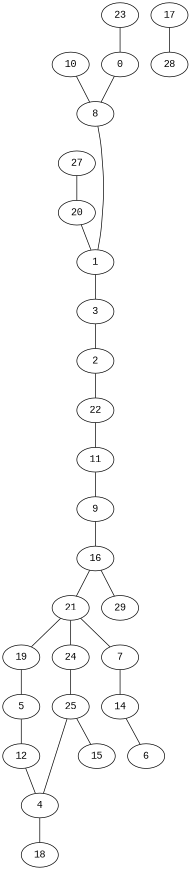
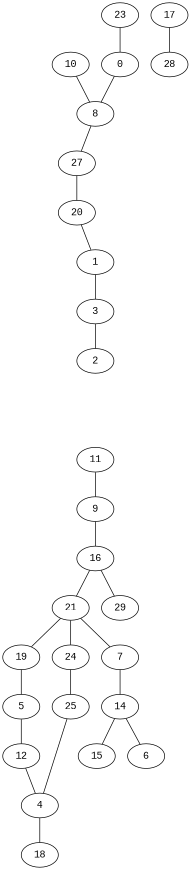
  graph {
    fontname="Liberation Mono"
    node [fontname="Liberation Mono"]
    edge [fontname="Liberation Mono"]
    16
    21
    29
    19
    24
    7
    5
    12
    25
    4
    18
    14
    6
    15
    17
    28
    3
    2
-   22
    27
    20
    1
    11
    9
    10
    8
    23
    0
    16 -- 21
    16 -- 29
    21 -- 19
    21 -- 24
    21 -- 7
    19 -- 5
    24 -- 25
    7 -- 14
    5 -- 12
    12 -- 4
    25 -- 4
    4 -- 18
    14 -- 6
-   25 -- 15
+   14 -- 15
    17 -- 28
    3 -- 2
-   2 -- 22
-   22 -- 11
    27 -- 20
    20 -- 1
    1 -- 3
    11 -- 9
    9 -- 16
    10 -- 8
-   8 -- 1
+   8 -- 27
    23 -- 0
    0 -- 8
  }
